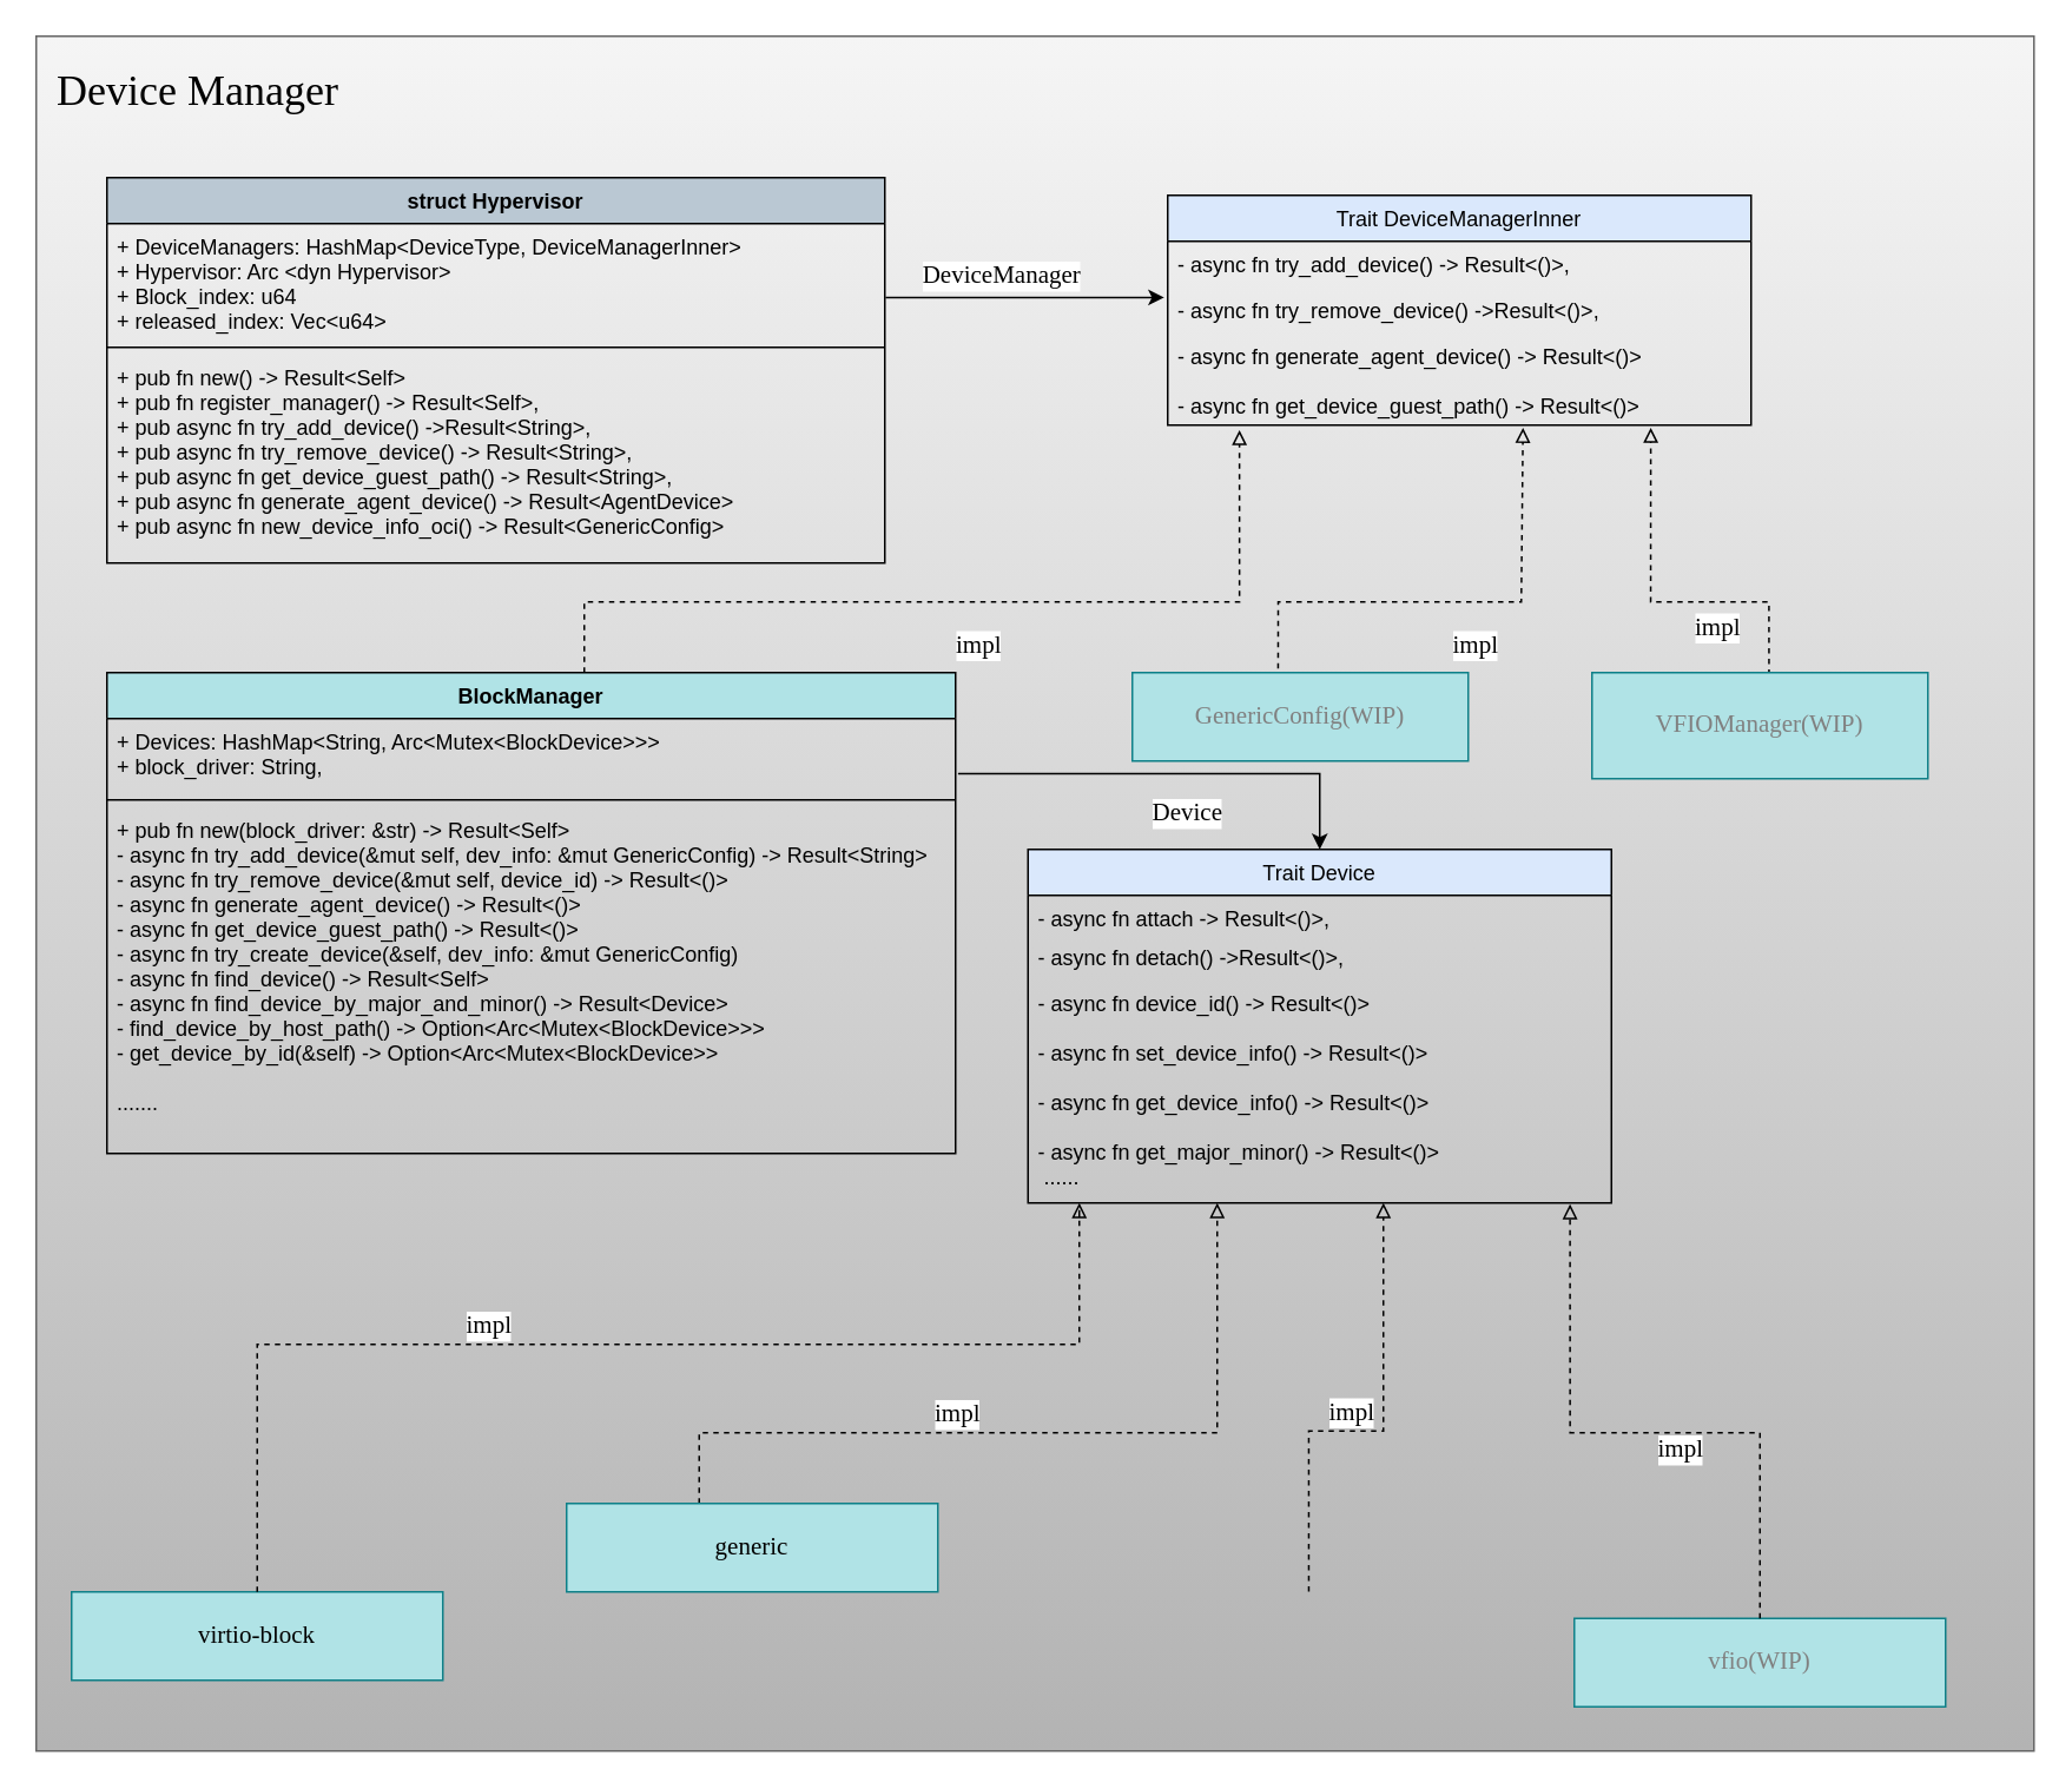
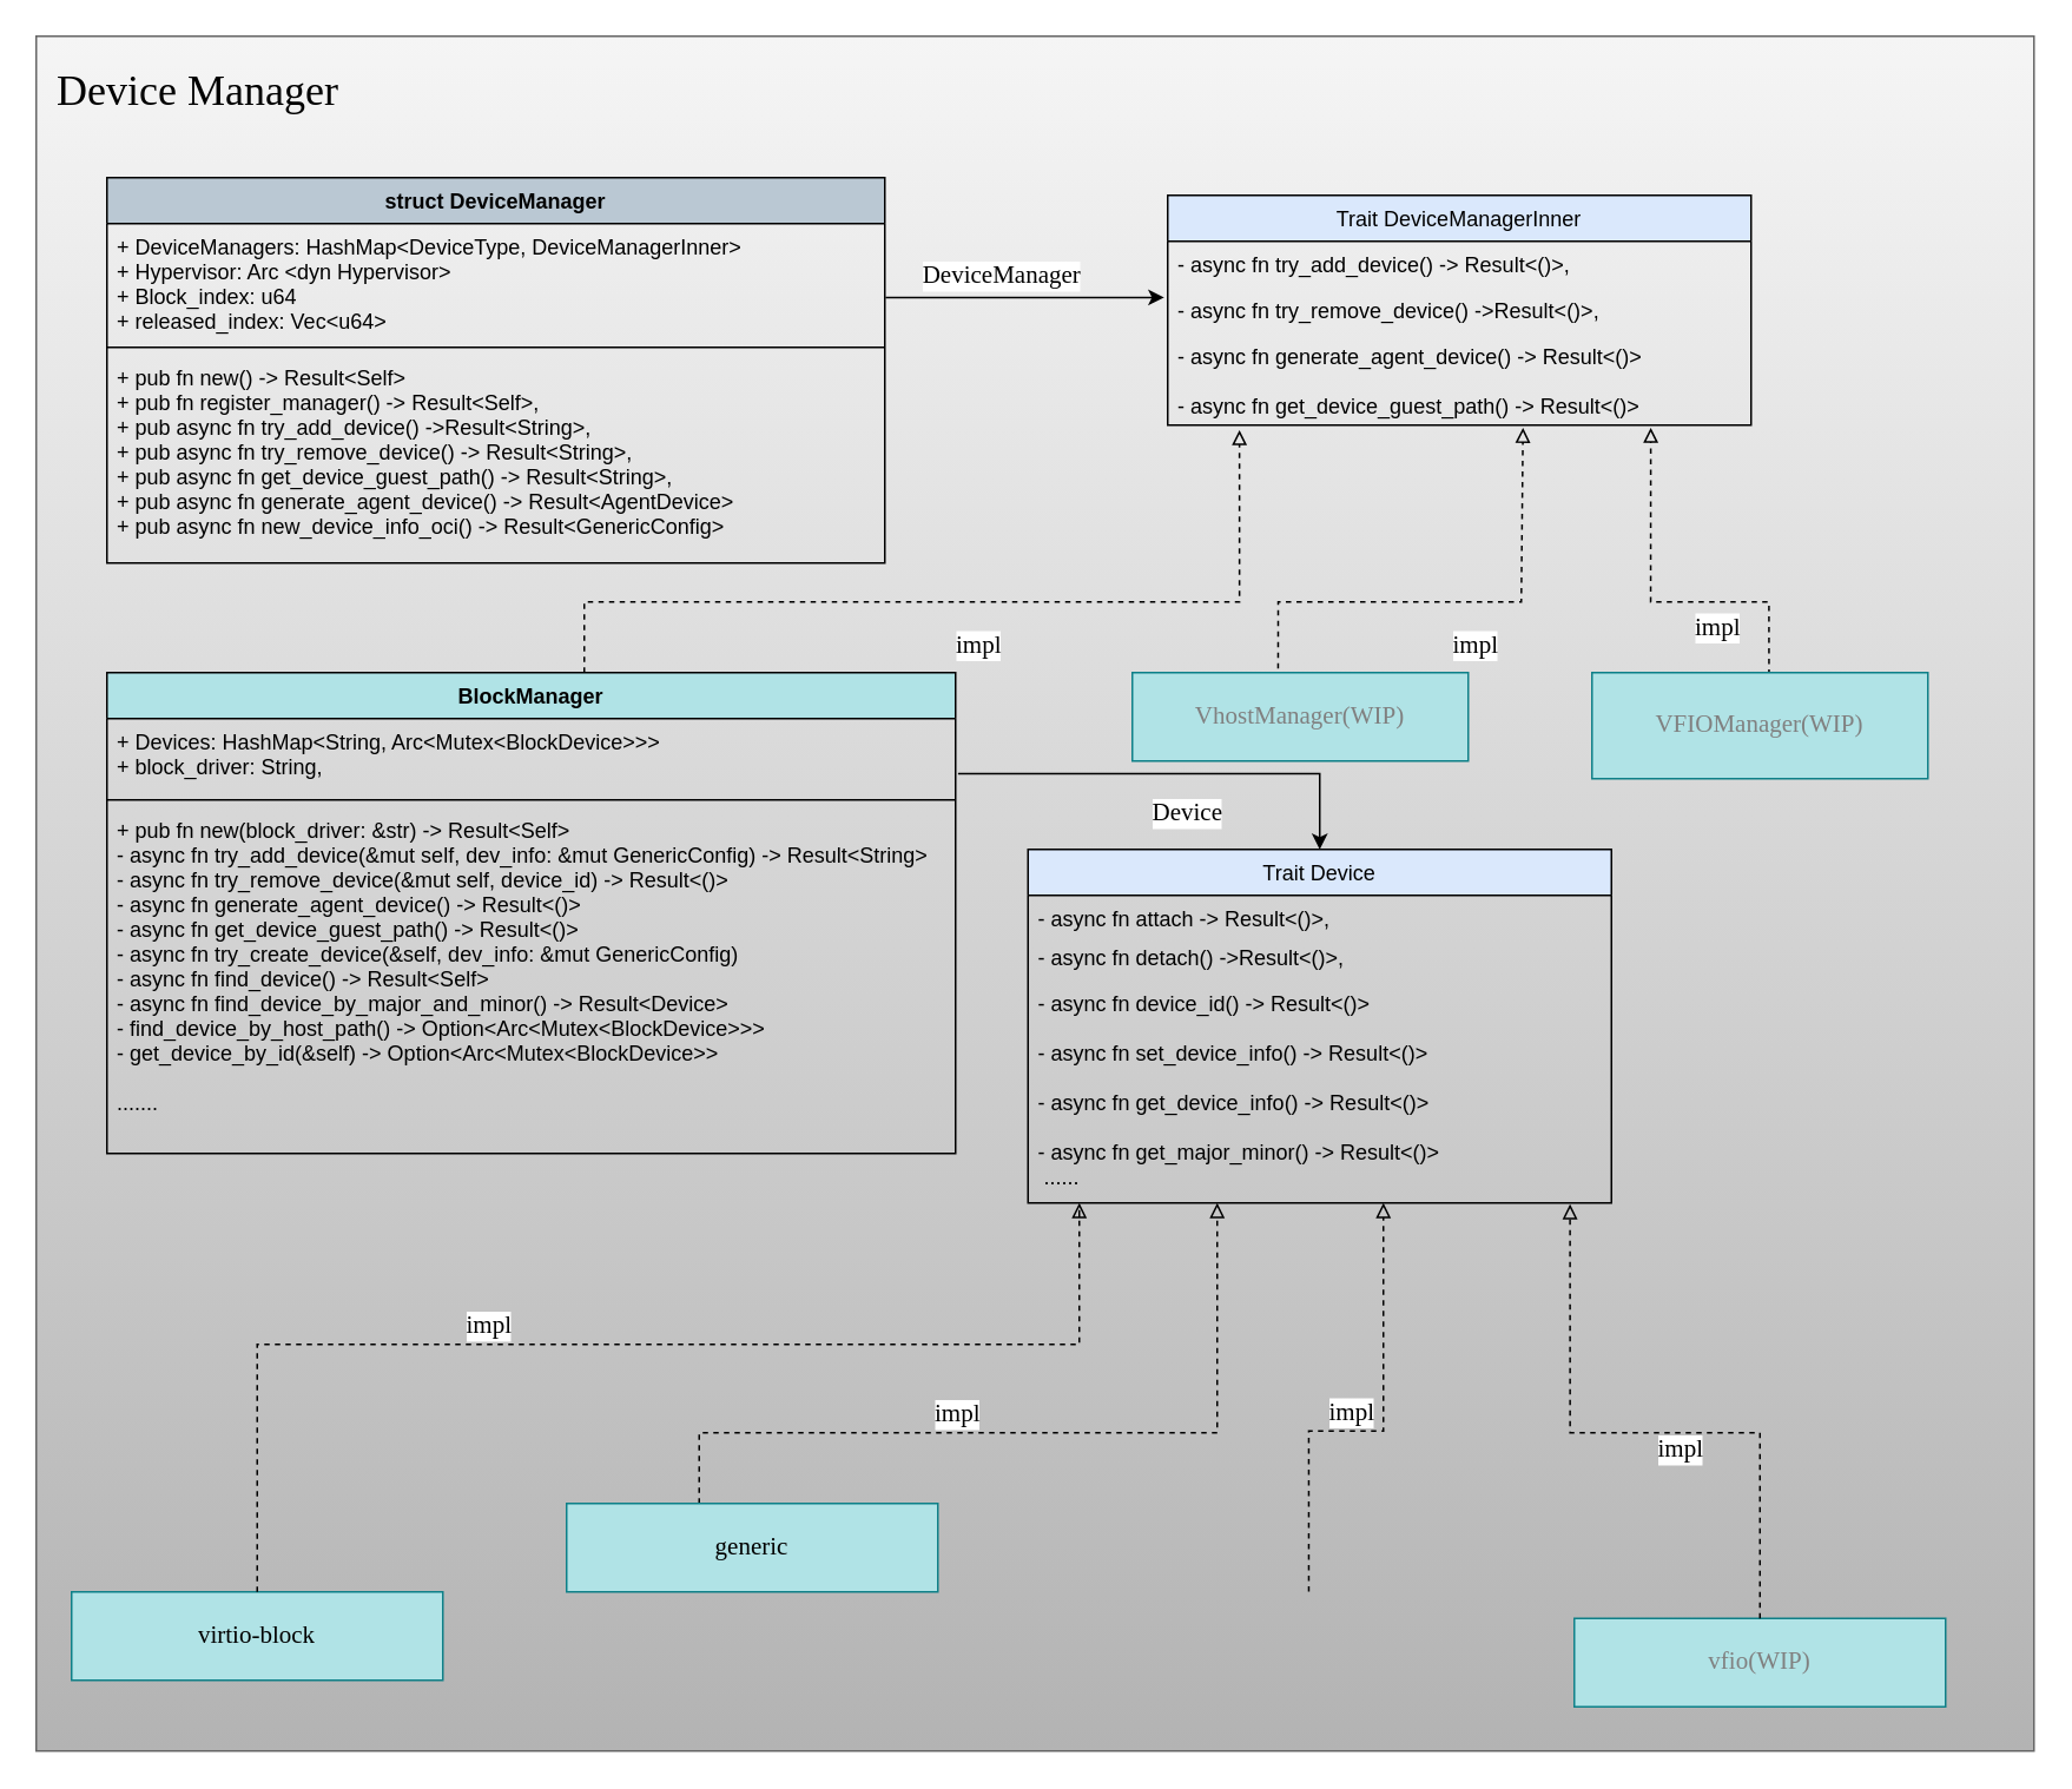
  <mxCell id="0" />
  <mxCell id="1" parent="0" />
  <mxCell id="2" value="&lt;font style=&quot;font-size: 24px;&quot;&gt;Device Manager&lt;/font&gt;" style="rounded=0;html=1;fontSize=20;fillColor=#f5f5f5;gradientColor=#b3b3b3;strokeColor=#666666;fontFamily=Verdana;spacingTop=10;spacingLeft=10;verticalAlign=top;align=left;" vertex="1" parent="1"><mxGeometry x="20" y="20" width="1130" height="970" as="geometry" /></mxCell>
  <mxCell id="3" style="rounded=0;orthogonalLoop=1;jettySize=auto;html=1;exitX=1.001;exitY=0.633;exitDx=0;exitDy=0;fontSize=14;fontFamily=Verdana;exitPerimeter=0;entryX=-0.006;entryY=0.221;entryDx=0;entryDy=0;entryPerimeter=0;" edge="1" parent="1" source="15" target="21"><mxGeometry relative="1" as="geometry"><mxPoint x="460" y="160" as="sourcePoint" /><mxPoint x="660" y="165" as="targetPoint" /></mxGeometry></mxCell>
  <mxCell id="4" value="DeviceManager" style="edgeLabel;html=1;align=center;verticalAlign=middle;resizable=0;points=[];fontSize=14;fontFamily=Verdana;" vertex="1" connectable="0" parent="3"><mxGeometry x="-0.18" relative="1" as="geometry"><mxPoint y="-12" as="offset" /></mxGeometry></mxCell>
  <mxCell id="5" value="impl" style="rounded=0;orthogonalLoop=1;jettySize=auto;html=1;exitX=0.527;exitY=0.02;exitDx=0;exitDy=0;entryX=0.828;entryY=1.028;entryDx=0;entryDy=0;fontSize=14;fontFamily=Verdana;dashed=1;endArrow=block;endFill=0;edgeStyle=orthogonalEdgeStyle;exitPerimeter=0;entryPerimeter=0;" edge="1" parent="1" source="6" target="22"><mxGeometry x="-0.326" y="15" relative="1" as="geometry"><mxPoint as="offset" /><mxPoint x="870" y="505" as="sourcePoint" /><mxPoint x="917.5" y="270" as="targetPoint" /><Array as="points"><mxPoint x="1000" y="340" /><mxPoint x="933" y="340" /></Array></mxGeometry></mxCell>
  <mxCell id="6" value="VFIOManager(WIP)" style="rounded=0;whiteSpace=wrap;html=1;fontSize=14;fillColor=#b0e3e6;strokeColor=#0e8088;fontColor=#808080;fontFamily=Verdana;" vertex="1" parent="1"><mxGeometry x="900" y="380" width="190" height="60" as="geometry" /></mxCell>
  <mxCell id="7" value="impl" style="rounded=0;orthogonalLoop=1;jettySize=auto;html=1;fontSize=14;fontFamily=Verdana;dashed=1;endArrow=block;endFill=0;edgeStyle=orthogonalEdgeStyle;exitX=0.434;exitY=-0.047;exitDx=0;exitDy=0;exitPerimeter=0;entryX=0.609;entryY=1.028;entryDx=0;entryDy=0;entryPerimeter=0;" edge="1" parent="1" source="8" target="22"><mxGeometry x="0.091" y="-25" relative="1" as="geometry"><mxPoint as="offset" /><mxPoint x="815" y="390" as="sourcePoint" /><mxPoint x="815.048" y="270" as="targetPoint" /><Array as="points"><mxPoint x="722" y="340" /><mxPoint x="860" y="340" /><mxPoint x="860" y="242" /></Array></mxGeometry></mxCell>
- <mxCell id="8" value="GenericConfig(WIP)" style="rounded=0;whiteSpace=wrap;html=1;fontSize=14;fillColor=#b0e3e6;strokeColor=#0e8088;fontColor=#808080;fontFamily=Verdana;" vertex="1" parent="1"><mxGeometry x="640" y="380" width="190" height="50" as="geometry" /></mxCell>
+ <mxCell id="8" value="VhostManager(WIP)" style="rounded=0;whiteSpace=wrap;html=1;fontSize=14;fillColor=#b0e3e6;strokeColor=#0e8088;fontColor=#808080;fontFamily=Verdana;" vertex="1" parent="1"><mxGeometry x="640" y="380" width="190" height="50" as="geometry" /></mxCell>
  <mxCell id="9" value="impl" style="rounded=0;orthogonalLoop=1;jettySize=auto;html=1;exitX=0.5;exitY=0;exitDx=0;exitDy=0;fontSize=14;fontFamily=Verdana;dashed=1;endArrow=block;endFill=0;edgeStyle=orthogonalEdgeStyle;entryX=0.123;entryY=1.053;entryDx=0;entryDy=0;entryPerimeter=0;" edge="1" parent="1" source="10" target="22"><mxGeometry x="0.091" y="-25" relative="1" as="geometry"><mxPoint as="offset" /><mxPoint x="554" y="400" as="sourcePoint" /><mxPoint x="683.39" y="272.16" as="targetPoint" /><Array as="points"><mxPoint x="330" y="380" /><mxPoint x="330" y="340" /><mxPoint x="700" y="340" /></Array></mxGeometry></mxCell>
  <mxCell id="10" value="BlockManager" style="swimlane;fontStyle=1;align=center;verticalAlign=top;childLayout=stackLayout;horizontal=1;startSize=26;horizontalStack=0;resizeParent=1;resizeParentMax=0;resizeLast=0;collapsible=1;marginBottom=0;fillColor=#B0E3E6;" vertex="1" parent="1"><mxGeometry x="60" y="380" width="480" height="272" as="geometry" /></mxCell>
  <mxCell id="11" value="+ Devices: HashMap&lt;String, Arc&lt;Mutex&lt;BlockDevice&gt;&gt;&gt;&#10;+ block_driver: String," style="text;strokeColor=none;fillColor=none;align=left;verticalAlign=top;spacingLeft=4;spacingRight=4;overflow=hidden;rotatable=0;points=[[0,0.5],[1,0.5]];portConstraint=eastwest;" vertex="1" parent="10"><mxGeometry y="26" width="480" height="42" as="geometry" /></mxCell>
  <mxCell id="12" value="" style="line;strokeWidth=1;fillColor=none;align=left;verticalAlign=middle;spacingTop=-1;spacingLeft=3;spacingRight=3;rotatable=0;labelPosition=right;points=[];portConstraint=eastwest;strokeColor=inherit;" vertex="1" parent="10"><mxGeometry y="68" width="480" height="8" as="geometry" /></mxCell>
  <mxCell id="13" value="+ pub fn new(block_driver: &amp;str) -&gt; Result&lt;Self&gt;&#10;- async fn try_add_device(&amp;mut self, dev_info: &amp;mut GenericConfig) -&gt; Result&lt;String&gt;&#10;- async fn try_remove_device(&amp;mut self, device_id) -&gt; Result&lt;()&gt;&#10;- async fn generate_agent_device() -&gt; Result&lt;()&gt;&#10;- async fn get_device_guest_path() -&gt; Result&lt;()&gt;&#10;- async fn try_create_device(&amp;self, dev_info: &amp;mut GenericConfig)  &#10;- async fn find_device() -&gt; Result&lt;Self&gt;&#10;- async fn find_device_by_major_and_minor() -&gt; Result&lt;Device&gt;&#10;- find_device_by_host_path() -&gt; Option&lt;Arc&lt;Mutex&lt;BlockDevice&gt;&gt;&gt;&#10;- get_device_by_id(&amp;self) -&gt; Option&lt;Arc&lt;Mutex&lt;BlockDevice&gt;&gt;&#10;&#10;.......&#10;" style="text;strokeColor=none;fillColor=none;align=left;verticalAlign=top;spacingLeft=4;spacingRight=4;overflow=hidden;rotatable=0;points=[[0,0.5],[1,0.5]];portConstraint=eastwest;" vertex="1" parent="10"><mxGeometry y="76" width="480" height="196" as="geometry" /></mxCell>
- <mxCell id="14" value="struct Hypervisor" style="swimlane;fontStyle=1;align=center;verticalAlign=top;childLayout=stackLayout;horizontal=1;startSize=26;horizontalStack=0;resizeParent=1;resizeParentMax=0;resizeLast=0;collapsible=1;marginBottom=0;fillColor=#BAC8D3;" vertex="1" parent="1"><mxGeometry x="60" y="100" width="440" height="218" as="geometry" /></mxCell>
+ <mxCell id="14" value="struct DeviceManager" style="swimlane;fontStyle=1;align=center;verticalAlign=top;childLayout=stackLayout;horizontal=1;startSize=26;horizontalStack=0;resizeParent=1;resizeParentMax=0;resizeLast=0;collapsible=1;marginBottom=0;fillColor=#BAC8D3;" vertex="1" parent="1"><mxGeometry x="60" y="100" width="440" height="218" as="geometry" /></mxCell>
  <mxCell id="15" value="+ DeviceManagers: HashMap&lt;DeviceType, DeviceManagerInner&gt;&#10;+ Hypervisor: Arc &lt;dyn Hypervisor&gt;&#10;+ Block_index: u64&#10;+ released_index: Vec&lt;u64&gt;&#10;&#10;" style="text;strokeColor=none;fillColor=none;align=left;verticalAlign=top;spacingLeft=4;spacingRight=4;overflow=hidden;rotatable=0;points=[[0,0.5],[1,0.5]];portConstraint=eastwest;" vertex="1" parent="14"><mxGeometry y="26" width="440" height="66" as="geometry" /></mxCell>
  <mxCell id="16" value="" style="line;strokeWidth=1;fillColor=none;align=left;verticalAlign=middle;spacingTop=-1;spacingLeft=3;spacingRight=3;rotatable=0;labelPosition=right;points=[];portConstraint=eastwest;strokeColor=inherit;" vertex="1" parent="14"><mxGeometry y="92" width="440" height="8" as="geometry" /></mxCell>
  <mxCell id="17" value="+ pub fn new() -&gt; Result&lt;Self&gt;&#10;+ pub fn register_manager() -&gt; Result&lt;Self&gt;,&#10;+ pub async fn try_add_device() -&gt;Result&lt;String&gt;,&#10;+ pub async fn try_remove_device() -&gt; Result&lt;String&gt;,&#10;+ pub async fn get_device_guest_path() -&gt; Result&lt;String&gt;,&#10;+ pub async fn generate_agent_device() -&gt; Result&lt;AgentDevice&gt;&#10;+ pub async fn new_device_info_oci() -&gt; Result&lt;GenericConfig&gt;" style="text;strokeColor=none;fillColor=none;align=left;verticalAlign=top;spacingLeft=4;spacingRight=4;overflow=hidden;rotatable=0;points=[[0,0.5],[1,0.5]];portConstraint=eastwest;" vertex="1" parent="14"><mxGeometry y="100" width="440" height="118" as="geometry" /></mxCell>
  <mxCell id="18" style="edgeStyle=none;rounded=0;orthogonalLoop=1;jettySize=auto;html=1;exitX=0.75;exitY=0;exitDx=0;exitDy=0;" edge="1" parent="1" source="10" target="10"><mxGeometry relative="1" as="geometry" /></mxCell>
  <mxCell id="19" value="Trait DeviceManagerInner" style="swimlane;fontStyle=0;childLayout=stackLayout;horizontal=1;startSize=26;fillColor=#DAE8FC;horizontalStack=0;resizeParent=1;resizeParentMax=0;resizeLast=0;collapsible=1;marginBottom=0;" vertex="1" parent="1"><mxGeometry x="660" y="110" width="330" height="130" as="geometry" /></mxCell>
  <mxCell id="20" value="- async fn try_add_device() -&gt; Result&lt;()&gt;," style="text;strokeColor=none;fillColor=none;align=left;verticalAlign=top;spacingLeft=4;spacingRight=4;overflow=hidden;rotatable=0;points=[[0,0.5],[1,0.5]];portConstraint=eastwest;" vertex="1" parent="19"><mxGeometry y="26" width="330" height="26" as="geometry" /></mxCell>
  <mxCell id="21" value="- async fn try_remove_device() -&gt;Result&lt;()&gt;," style="text;strokeColor=none;fillColor=none;align=left;verticalAlign=top;spacingLeft=4;spacingRight=4;overflow=hidden;rotatable=0;points=[[0,0.5],[1,0.5]];portConstraint=eastwest;" vertex="1" parent="19"><mxGeometry y="52" width="330" height="26" as="geometry" /></mxCell>
  <mxCell id="22" value="- async fn generate_agent_device() -&gt; Result&lt;()&gt;&#10;&#10;- async fn get_device_guest_path() -&gt; Result&lt;()&gt;" style="text;strokeColor=none;fillColor=none;align=left;verticalAlign=top;spacingLeft=4;spacingRight=4;overflow=hidden;rotatable=0;points=[[0,0.5],[1,0.5]];portConstraint=eastwest;" vertex="1" parent="19"><mxGeometry y="78" width="330" height="52" as="geometry" /></mxCell>
  <mxCell id="23" value="Trait Device" style="swimlane;fontStyle=0;childLayout=stackLayout;horizontal=1;startSize=26;fillColor=#DAE8FC;horizontalStack=0;resizeParent=1;resizeParentMax=0;resizeLast=0;collapsible=1;marginBottom=0;" vertex="1" parent="1"><mxGeometry x="581" y="480" width="330" height="200" as="geometry" /></mxCell>
  <mxCell id="24" value="- async fn attach -&gt; Result&lt;()&gt;," style="text;strokeColor=none;fillColor=none;align=left;verticalAlign=top;spacingLeft=4;spacingRight=4;overflow=hidden;rotatable=0;points=[[0,0.5],[1,0.5]];portConstraint=eastwest;" vertex="1" parent="23"><mxGeometry y="26" width="330" height="22" as="geometry" /></mxCell>
  <mxCell id="25" value="- async fn detach() -&gt;Result&lt;()&gt;," style="text;strokeColor=none;fillColor=none;align=left;verticalAlign=top;spacingLeft=4;spacingRight=4;overflow=hidden;rotatable=0;points=[[0,0.5],[1,0.5]];portConstraint=eastwest;" vertex="1" parent="23"><mxGeometry y="48" width="330" height="26" as="geometry" /></mxCell>
  <mxCell id="26" value="- async fn device_id() -&gt; Result&lt;()&gt;&#10;&#10;- async fn set_device_info() -&gt; Result&lt;()&gt;&#10;&#10;- async fn get_device_info() -&gt; Result&lt;()&gt;&#10;&#10;- async fn get_major_minor() -&gt; Result&lt;()&gt;  &#10; ......" style="text;strokeColor=none;fillColor=none;align=left;verticalAlign=top;spacingLeft=4;spacingRight=4;overflow=hidden;rotatable=0;points=[[0,0.5],[1,0.5]];portConstraint=eastwest;" vertex="1" parent="23"><mxGeometry y="74" width="330" height="126" as="geometry" /></mxCell>
  <mxCell id="27" style="edgeStyle=orthogonalEdgeStyle;rounded=0;orthogonalLoop=1;jettySize=auto;html=1;entryX=0.5;entryY=0;entryDx=0;entryDy=0;exitX=1.003;exitY=0.741;exitDx=0;exitDy=0;exitPerimeter=0;" edge="1" parent="1" source="11" target="23"><mxGeometry relative="1" as="geometry" /></mxCell>
  <mxCell id="28" value="Device" style="edgeLabel;html=1;align=center;verticalAlign=middle;resizable=0;points=[];fontSize=14;fontFamily=Verdana;" vertex="1" connectable="0" parent="1"><mxGeometry x="670.001" y="459.995" as="geometry" /></mxCell>
  <mxCell id="29" value="vfio(WIP)" style="rounded=0;whiteSpace=wrap;html=1;fontSize=14;fillColor=#b0e3e6;strokeColor=#0e8088;fontColor=#808080;fontFamily=Verdana;" vertex="1" parent="1"><mxGeometry x="890" y="915" width="210" height="50" as="geometry" /></mxCell>
  <mxCell id="30" value="virtio-block" style="rounded=0;whiteSpace=wrap;html=1;fontSize=14;fillColor=#b0e3e6;strokeColor=#0e8088;fontFamily=Verdana;" vertex="1" parent="1"><mxGeometry x="40" y="900" width="210" height="50" as="geometry" /></mxCell>
  <mxCell id="31" value="impl" style="rounded=0;orthogonalLoop=1;jettySize=auto;html=1;exitX=0.5;exitY=0;exitDx=0;exitDy=0;fontSize=14;fontFamily=Verdana;dashed=1;endArrow=block;endFill=0;edgeStyle=orthogonalEdgeStyle;" edge="1" parent="1" source="30"><mxGeometry x="-0.208" y="10" relative="1" as="geometry"><mxPoint as="offset" /><mxPoint x="841" y="705.03" as="sourcePoint" /><mxPoint x="610" y="680" as="targetPoint" /><Array as="points"><mxPoint x="145" y="760" /><mxPoint x="610" y="760" /><mxPoint x="610" y="684" /></Array></mxGeometry></mxCell>
  <mxCell id="32" value="impl" style="rounded=0;orthogonalLoop=1;jettySize=auto;html=1;exitX=0.5;exitY=0;exitDx=0;exitDy=0;fontSize=14;fontFamily=Verdana;dashed=1;endArrow=block;endFill=0;edgeStyle=orthogonalEdgeStyle;" edge="1" parent="1" source="33"><mxGeometry x="-0.122" y="10" relative="1" as="geometry"><mxPoint as="offset" /><mxPoint x="395" y="829" as="sourcePoint" /><mxPoint x="688" y="680" as="targetPoint" /><Array as="points"><mxPoint x="395" y="810" /><mxPoint x="688" y="810" /></Array></mxGeometry></mxCell>
  <mxCell id="33" value="generic" style="rounded=0;whiteSpace=wrap;html=1;fontSize=14;fillColor=#b0e3e6;strokeColor=#0e8088;fontFamily=Verdana;" vertex="1" parent="1"><mxGeometry x="320" y="850" width="210" height="50" as="geometry" /></mxCell>
  <mxCell id="34" value="impl" style="rounded=0;orthogonalLoop=1;jettySize=auto;html=1;exitX=0.5;exitY=0;exitDx=0;exitDy=0;fontSize=14;fontFamily=Verdana;dashed=1;endArrow=block;endFill=0;edgeStyle=orthogonalEdgeStyle;entryX=0.929;entryY=1.005;entryDx=0;entryDy=0;entryPerimeter=0;" edge="1" parent="1" source="29" target="26"><mxGeometry x="-0.122" y="10" relative="1" as="geometry"><mxPoint as="offset" /><mxPoint x="405" y="870" as="sourcePoint" /><mxPoint x="697.91" y="690" as="targetPoint" /><Array as="points"><mxPoint x="995" y="810" /><mxPoint x="887" y="810" /></Array></mxGeometry></mxCell>
  <mxCell id="35" value="impl" style="rounded=0;orthogonalLoop=1;jettySize=auto;html=1;fontSize=14;fontFamily=Verdana;dashed=1;endArrow=block;endFill=0;edgeStyle=orthogonalEdgeStyle;exitX=0.637;exitY=0.907;exitDx=0;exitDy=0;exitPerimeter=0;" edge="1" parent="1" source="2"><mxGeometry x="-0.122" y="10" relative="1" as="geometry"><mxPoint as="offset" /><mxPoint x="740" y="860" as="sourcePoint" /><mxPoint x="782" y="680" as="targetPoint" /><Array as="points"><mxPoint x="740" y="809" /><mxPoint x="782" y="809" /></Array></mxGeometry></mxCell>
